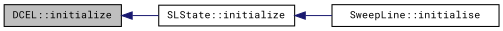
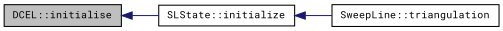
  digraph {
    fontname="Roboto Mono"
    rankdir=LR
    node [color=black fillcolor=white fontname="Roboto Mono" fontsize=10 shape=record style=filled]
    edge [color=midnightblue dir=back fontname="Roboto Mono" fontsize=10 labelfontname=Helvetica labelfontsize=10 style=solid]
-   n1 [fillcolor=grey75 fontcolor=black height=0.2 label="DCEL::initialize" width=0.4]
+   n1 [fillcolor=grey75 fontcolor=black height=0.2 label="DCEL::initialise" width=0.4]
    n2 [height=0.2 label="SLState::initialize" width=0.4]
-   n3 [height=0.2 label="SweepLine::initialise" width=0.4]
+   n3 [height=0.2 label="SweepLine::triangulation" width=0.4]
    n1 -> n2
    n2 -> n3
  }
